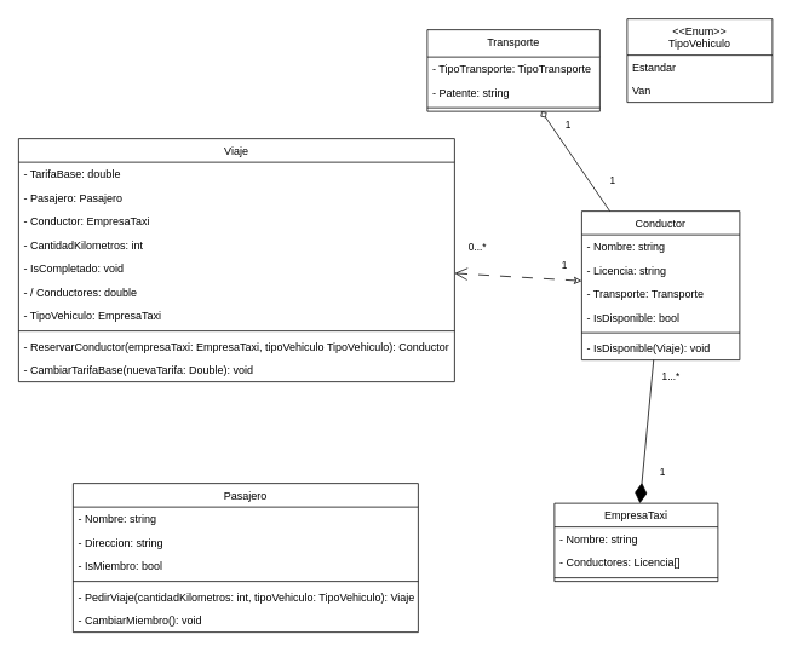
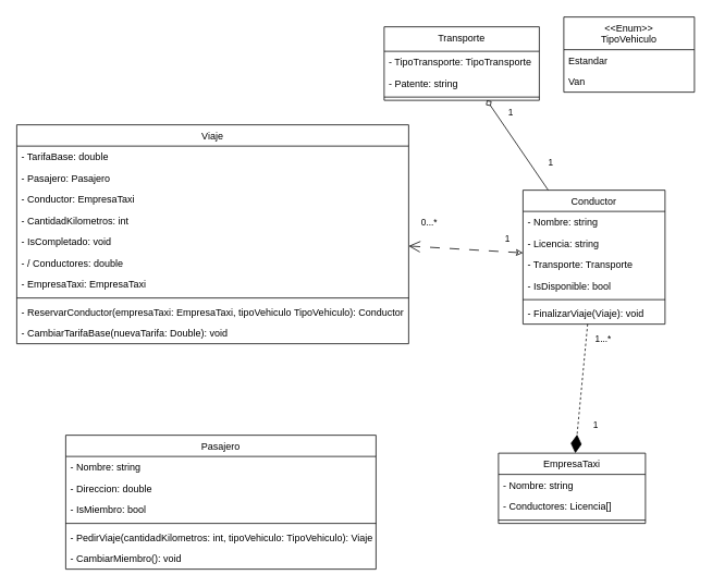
  <mxCell id="0" />
  <mxCell id="1" parent="0" />
  <mxCell id="2" value="EmpresaTaxi" style="swimlane;fontStyle=0;align=center;verticalAlign=top;childLayout=stackLayout;horizontal=1;startSize=26;horizontalStack=0;resizeParent=1;resizeLast=0;collapsible=1;marginBottom=0;rounded=0;shadow=0;strokeWidth=1;" parent="1" vertex="1"><mxGeometry x="610" y="554" width="180" height="86" as="geometry"><mxRectangle x="340" y="380" width="170" height="26" as="alternateBounds" /></mxGeometry></mxCell>
  <mxCell id="3" value="- Nombre: string" style="text;align=left;verticalAlign=top;spacingLeft=4;spacingRight=4;overflow=hidden;rotatable=0;points=[[0,0.5],[1,0.5]];portConstraint=eastwest;" parent="2" vertex="1"><mxGeometry y="26" width="180" height="26" as="geometry" /></mxCell>
  <mxCell id="4" value="- Conductores: Licencia[]" style="text;align=left;verticalAlign=top;spacingLeft=4;spacingRight=4;overflow=hidden;rotatable=0;points=[[0,0.5],[1,0.5]];portConstraint=eastwest;" vertex="1" parent="2"><mxGeometry y="52" width="180" height="26" as="geometry" /></mxCell>
  <mxCell id="5" value="" style="line;html=1;strokeWidth=1;align=left;verticalAlign=middle;spacingTop=-1;spacingLeft=3;spacingRight=3;rotatable=0;labelPosition=right;points=[];portConstraint=eastwest;" parent="2" vertex="1"><mxGeometry y="78" width="180" height="8" as="geometry" /></mxCell>
- <mxCell id="6" style="rounded=0;orthogonalLoop=1;jettySize=auto;html=1;endArrow=diamondThin;endFill=1;endSize=20;" edge="1" parent="1" source="16" target="2"><mxGeometry relative="1" as="geometry" /></mxCell>
+ <mxCell id="6" style="rounded=0;orthogonalLoop=1;jettySize=auto;html=1;endArrow=diamondThin;endFill=1;endSize=20;dashed=1;" edge="1" parent="1" source="16" target="2"><mxGeometry relative="1" as="geometry" /></mxCell>
  <mxCell id="7" value="1" style="edgeLabel;html=1;align=center;verticalAlign=middle;resizable=0;points=[];" vertex="1" connectable="0" parent="6"><mxGeometry x="0.819" y="1" relative="1" as="geometry"><mxPoint x="22" y="-20" as="offset" /></mxGeometry></mxCell>
  <mxCell id="8" value="1...*" style="edgeLabel;html=1;align=center;verticalAlign=middle;resizable=0;points=[];" vertex="1" connectable="0" parent="6"><mxGeometry x="-0.774" relative="1" as="geometry"><mxPoint x="20" as="offset" /></mxGeometry></mxCell>
  <mxCell id="9" value="Transporte" style="swimlane;fontStyle=0;align=center;verticalAlign=top;childLayout=stackLayout;horizontal=1;startSize=30;horizontalStack=0;resizeParent=1;resizeLast=0;collapsible=1;marginBottom=0;rounded=0;shadow=0;strokeWidth=1;" vertex="1" parent="1"><mxGeometry x="470" y="32" width="190" height="90" as="geometry"><mxRectangle x="340" y="380" width="170" height="26" as="alternateBounds" /></mxGeometry></mxCell>
  <mxCell id="10" value="- TipoTransporte: TipoTransporte" style="text;align=left;verticalAlign=top;spacingLeft=4;spacingRight=4;overflow=hidden;rotatable=0;points=[[0,0.5],[1,0.5]];portConstraint=eastwest;" vertex="1" parent="9"><mxGeometry y="30" width="190" height="26" as="geometry" /></mxCell>
  <mxCell id="11" value="- Patente: string" style="text;align=left;verticalAlign=top;spacingLeft=4;spacingRight=4;overflow=hidden;rotatable=0;points=[[0,0.5],[1,0.5]];portConstraint=eastwest;" vertex="1" parent="9"><mxGeometry y="56" width="190" height="26" as="geometry" /></mxCell>
  <mxCell id="12" value="" style="line;html=1;strokeWidth=1;align=left;verticalAlign=middle;spacingTop=-1;spacingLeft=3;spacingRight=3;rotatable=0;labelPosition=right;points=[];portConstraint=eastwest;" vertex="1" parent="9"><mxGeometry y="82" width="190" height="8" as="geometry" /></mxCell>
  <mxCell id="13" style="rounded=0;orthogonalLoop=1;jettySize=auto;html=1;endArrow=diamond;endFill=0;" edge="1" parent="1" source="16" target="9"><mxGeometry relative="1" as="geometry" /></mxCell>
  <mxCell id="14" value="1" style="edgeLabel;html=1;align=center;verticalAlign=middle;resizable=0;points=[];" vertex="1" connectable="0" parent="13"><mxGeometry x="0.745" y="1" relative="1" as="geometry"><mxPoint x="20" as="offset" /></mxGeometry></mxCell>
  <mxCell id="15" value="1" style="edgeLabel;html=1;align=center;verticalAlign=middle;resizable=0;points=[];" vertex="1" connectable="0" parent="13"><mxGeometry x="-0.709" relative="1" as="geometry"><mxPoint x="13" y="-19" as="offset" /></mxGeometry></mxCell>
  <mxCell id="16" value="Conductor" style="swimlane;fontStyle=0;align=center;verticalAlign=top;childLayout=stackLayout;horizontal=1;startSize=26;horizontalStack=0;resizeParent=1;resizeLast=0;collapsible=1;marginBottom=0;rounded=0;shadow=0;strokeWidth=1;" vertex="1" parent="1"><mxGeometry x="640" y="232" width="174" height="164" as="geometry"><mxRectangle x="340" y="380" width="170" height="26" as="alternateBounds" /></mxGeometry></mxCell>
  <mxCell id="17" value="- Nombre: string" style="text;align=left;verticalAlign=top;spacingLeft=4;spacingRight=4;overflow=hidden;rotatable=0;points=[[0,0.5],[1,0.5]];portConstraint=eastwest;" vertex="1" parent="16"><mxGeometry y="26" width="174" height="26" as="geometry" /></mxCell>
  <mxCell id="18" value="- Licencia: string" style="text;align=left;verticalAlign=top;spacingLeft=4;spacingRight=4;overflow=hidden;rotatable=0;points=[[0,0.5],[1,0.5]];portConstraint=eastwest;" vertex="1" parent="16"><mxGeometry y="52" width="174" height="26" as="geometry" /></mxCell>
  <mxCell id="19" value="- Transporte: Transporte" style="text;align=left;verticalAlign=top;spacingLeft=4;spacingRight=4;overflow=hidden;rotatable=0;points=[[0,0.5],[1,0.5]];portConstraint=eastwest;" vertex="1" parent="16"><mxGeometry y="78" width="174" height="26" as="geometry" /></mxCell>
  <mxCell id="20" value="- IsDisponible: bool" style="text;align=left;verticalAlign=top;spacingLeft=4;spacingRight=4;overflow=hidden;rotatable=0;points=[[0,0.5],[1,0.5]];portConstraint=eastwest;" vertex="1" parent="16"><mxGeometry y="104" width="174" height="26" as="geometry" /></mxCell>
  <mxCell id="21" value="" style="line;html=1;strokeWidth=1;align=left;verticalAlign=middle;spacingTop=-1;spacingLeft=3;spacingRight=3;rotatable=0;labelPosition=right;points=[];portConstraint=eastwest;" vertex="1" parent="16"><mxGeometry y="130" width="174" height="8" as="geometry" /></mxCell>
- <mxCell id="22" value="- IsDisponible(Viaje): void" style="text;align=left;verticalAlign=top;spacingLeft=4;spacingRight=4;overflow=hidden;rotatable=0;points=[[0,0.5],[1,0.5]];portConstraint=eastwest;" vertex="1" parent="16"><mxGeometry y="138" width="174" height="26" as="geometry" /></mxCell>
+ <mxCell id="22" value="- FinalizarViaje(Viaje): void" style="text;align=left;verticalAlign=top;spacingLeft=4;spacingRight=4;overflow=hidden;rotatable=0;points=[[0,0.5],[1,0.5]];portConstraint=eastwest;" vertex="1" parent="16"><mxGeometry y="138" width="174" height="26" as="geometry" /></mxCell>
  <mxCell id="23" value="Pasajero" style="swimlane;fontStyle=0;align=center;verticalAlign=top;childLayout=stackLayout;horizontal=1;startSize=26;horizontalStack=0;resizeParent=1;resizeLast=0;collapsible=1;marginBottom=0;rounded=0;shadow=0;strokeWidth=1;" vertex="1" parent="1"><mxGeometry x="80" y="532" width="380" height="164" as="geometry"><mxRectangle x="340" y="380" width="170" height="26" as="alternateBounds" /></mxGeometry></mxCell>
  <mxCell id="24" value="- Nombre: string" style="text;align=left;verticalAlign=top;spacingLeft=4;spacingRight=4;overflow=hidden;rotatable=0;points=[[0,0.5],[1,0.5]];portConstraint=eastwest;" vertex="1" parent="23"><mxGeometry y="26" width="380" height="26" as="geometry" /></mxCell>
- <mxCell id="25" value="- Direccion: string" style="text;align=left;verticalAlign=top;spacingLeft=4;spacingRight=4;overflow=hidden;rotatable=0;points=[[0,0.5],[1,0.5]];portConstraint=eastwest;" vertex="1" parent="23"><mxGeometry y="52" width="380" height="26" as="geometry" /></mxCell>
+ <mxCell id="25" value="- Direccion: double" style="text;align=left;verticalAlign=top;spacingLeft=4;spacingRight=4;overflow=hidden;rotatable=0;points=[[0,0.5],[1,0.5]];portConstraint=eastwest;" vertex="1" parent="23"><mxGeometry y="52" width="380" height="26" as="geometry" /></mxCell>
  <mxCell id="26" value="- IsMiembro: bool" style="text;align=left;verticalAlign=top;spacingLeft=4;spacingRight=4;overflow=hidden;rotatable=0;points=[[0,0.5],[1,0.5]];portConstraint=eastwest;" vertex="1" parent="23"><mxGeometry y="78" width="380" height="26" as="geometry" /></mxCell>
  <mxCell id="27" value="" style="line;html=1;strokeWidth=1;align=left;verticalAlign=middle;spacingTop=-1;spacingLeft=3;spacingRight=3;rotatable=0;labelPosition=right;points=[];portConstraint=eastwest;" vertex="1" parent="23"><mxGeometry y="104" width="380" height="8" as="geometry" /></mxCell>
  <mxCell id="28" value="- PedirViaje(cantidadKilometros: int, tipoVehiculo: TipoVehiculo): Viaje" style="text;align=left;verticalAlign=top;spacingLeft=4;spacingRight=4;overflow=hidden;rotatable=0;points=[[0,0.5],[1,0.5]];portConstraint=eastwest;" vertex="1" parent="23"><mxGeometry y="112" width="380" height="26" as="geometry" /></mxCell>
  <mxCell id="29" value="- CambiarMiembro(): void" style="text;align=left;verticalAlign=top;spacingLeft=4;spacingRight=4;overflow=hidden;rotatable=0;points=[[0,0.5],[1,0.5]];portConstraint=eastwest;" vertex="1" parent="23"><mxGeometry y="138" width="380" height="26" as="geometry" /></mxCell>
  <mxCell id="30" style="rounded=0;orthogonalLoop=1;jettySize=auto;html=1;endArrow=classic;endFill=0;dashed=1;dashPattern=12 12;startArrow=open;startFill=0;startSize=12;" edge="1" parent="1" source="33" target="16"><mxGeometry relative="1" as="geometry" /></mxCell>
  <mxCell id="31" value="1" style="edgeLabel;html=1;align=center;verticalAlign=middle;resizable=0;points=[];" vertex="1" connectable="0" parent="30"><mxGeometry x="0.673" y="-2" relative="1" as="geometry"><mxPoint x="4" y="-18" as="offset" /></mxGeometry></mxCell>
  <mxCell id="32" value="0...*" style="edgeLabel;html=1;align=center;verticalAlign=middle;resizable=0;points=[];" vertex="1" connectable="0" parent="30"><mxGeometry x="-0.8" y="1" relative="1" as="geometry"><mxPoint x="10" y="-30" as="offset" /></mxGeometry></mxCell>
  <mxCell id="33" value="Viaje" style="swimlane;fontStyle=0;align=center;verticalAlign=top;childLayout=stackLayout;horizontal=1;startSize=26;horizontalStack=0;resizeParent=1;resizeLast=0;collapsible=1;marginBottom=0;rounded=0;shadow=0;strokeWidth=1;" vertex="1" parent="1"><mxGeometry x="20" y="152" width="480" height="268" as="geometry"><mxRectangle x="340" y="380" width="170" height="26" as="alternateBounds" /></mxGeometry></mxCell>
  <mxCell id="34" value="- TarifaBase: double" style="text;align=left;verticalAlign=top;spacingLeft=4;spacingRight=4;overflow=hidden;rotatable=0;points=[[0,0.5],[1,0.5]];portConstraint=eastwest;" vertex="1" parent="33"><mxGeometry y="26" width="480" height="26" as="geometry" /></mxCell>
  <mxCell id="35" value="- Pasajero: Pasajero" style="text;align=left;verticalAlign=top;spacingLeft=4;spacingRight=4;overflow=hidden;rotatable=0;points=[[0,0.5],[1,0.5]];portConstraint=eastwest;" vertex="1" parent="33"><mxGeometry y="52" width="480" height="26" as="geometry" /></mxCell>
  <mxCell id="36" value="- Conductor: EmpresaTaxi" style="text;align=left;verticalAlign=top;spacingLeft=4;spacingRight=4;overflow=hidden;rotatable=0;points=[[0,0.5],[1,0.5]];portConstraint=eastwest;" vertex="1" parent="33"><mxGeometry y="78" width="480" height="26" as="geometry" /></mxCell>
  <mxCell id="37" value="- CantidadKilometros: int" style="text;align=left;verticalAlign=top;spacingLeft=4;spacingRight=4;overflow=hidden;rotatable=0;points=[[0,0.5],[1,0.5]];portConstraint=eastwest;" vertex="1" parent="33"><mxGeometry y="104" width="480" height="26" as="geometry" /></mxCell>
  <mxCell id="38" value="- IsCompletado: void" style="text;align=left;verticalAlign=top;spacingLeft=4;spacingRight=4;overflow=hidden;rotatable=0;points=[[0,0.5],[1,0.5]];portConstraint=eastwest;" vertex="1" parent="33"><mxGeometry y="130" width="480" height="26" as="geometry" /></mxCell>
  <mxCell id="39" value="- / Conductores: double" style="text;align=left;verticalAlign=top;spacingLeft=4;spacingRight=4;overflow=hidden;rotatable=0;points=[[0,0.5],[1,0.5]];portConstraint=eastwest;" vertex="1" parent="33"><mxGeometry y="156" width="480" height="26" as="geometry" /></mxCell>
- <mxCell id="40" value="- TipoVehiculo: EmpresaTaxi" style="text;align=left;verticalAlign=top;spacingLeft=4;spacingRight=4;overflow=hidden;rotatable=0;points=[[0,0.5],[1,0.5]];portConstraint=eastwest;" vertex="1" parent="33"><mxGeometry y="182" width="480" height="26" as="geometry" /></mxCell>
+ <mxCell id="40" value="- EmpresaTaxi: EmpresaTaxi" style="text;align=left;verticalAlign=top;spacingLeft=4;spacingRight=4;overflow=hidden;rotatable=0;points=[[0,0.5],[1,0.5]];portConstraint=eastwest;" vertex="1" parent="33"><mxGeometry y="182" width="480" height="26" as="geometry" /></mxCell>
  <mxCell id="41" value="" style="line;html=1;strokeWidth=1;align=left;verticalAlign=middle;spacingTop=-1;spacingLeft=3;spacingRight=3;rotatable=0;labelPosition=right;points=[];portConstraint=eastwest;" vertex="1" parent="33"><mxGeometry y="208" width="480" height="8" as="geometry" /></mxCell>
  <mxCell id="42" value="- ReservarConductor(empresaTaxi: EmpresaTaxi, tipoVehiculo TipoVehiculo): Conductor" style="text;align=left;verticalAlign=top;spacingLeft=4;spacingRight=4;overflow=hidden;rotatable=0;points=[[0,0.5],[1,0.5]];portConstraint=eastwest;" vertex="1" parent="33"><mxGeometry y="216" width="480" height="26" as="geometry" /></mxCell>
  <mxCell id="43" value="- CambiarTarifaBase(nuevaTarifa: Double): void" style="text;align=left;verticalAlign=top;spacingLeft=4;spacingRight=4;overflow=hidden;rotatable=0;points=[[0,0.5],[1,0.5]];portConstraint=eastwest;" vertex="1" parent="33"><mxGeometry y="242" width="480" height="26" as="geometry" /></mxCell>
  <mxCell id="44" style="edgeStyle=orthogonalEdgeStyle;rounded=0;orthogonalLoop=1;jettySize=auto;html=1;exitX=1;exitY=0.5;exitDx=0;exitDy=0;" edge="1" parent="33" source="36" target="36"><mxGeometry relative="1" as="geometry" /></mxCell>
  <mxCell id="45" value="&lt;&lt;Enum&gt;&gt;&#10;TipoVehiculo" style="swimlane;fontStyle=0;align=center;verticalAlign=top;childLayout=stackLayout;horizontal=1;startSize=40;horizontalStack=0;resizeParent=1;resizeLast=0;collapsible=1;marginBottom=0;rounded=0;shadow=0;strokeWidth=1;" vertex="1" parent="1"><mxGeometry x="690" y="20" width="160" height="92" as="geometry"><mxRectangle x="340" y="380" width="170" height="26" as="alternateBounds" /></mxGeometry></mxCell>
  <mxCell id="46" value="Estandar" style="text;align=left;verticalAlign=top;spacingLeft=4;spacingRight=4;overflow=hidden;rotatable=0;points=[[0,0.5],[1,0.5]];portConstraint=eastwest;" vertex="1" parent="45"><mxGeometry y="40" width="160" height="26" as="geometry" /></mxCell>
  <mxCell id="47" value="Van" style="text;align=left;verticalAlign=top;spacingLeft=4;spacingRight=4;overflow=hidden;rotatable=0;points=[[0,0.5],[1,0.5]];portConstraint=eastwest;" vertex="1" parent="45"><mxGeometry y="66" width="160" height="26" as="geometry" /></mxCell>
